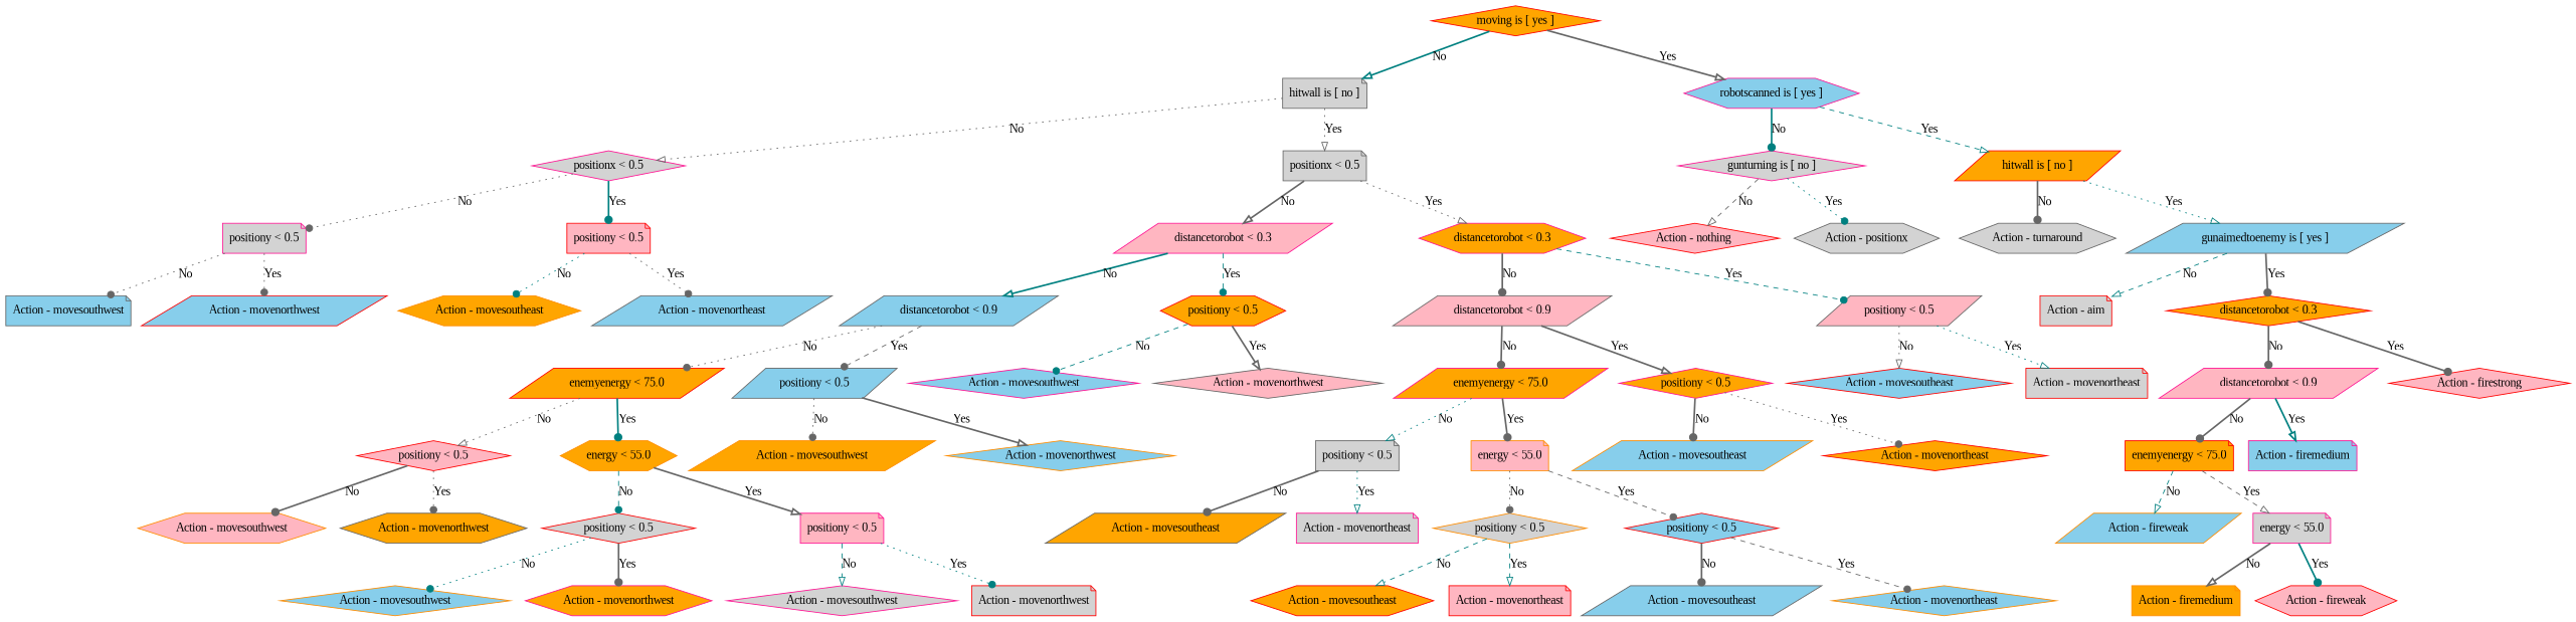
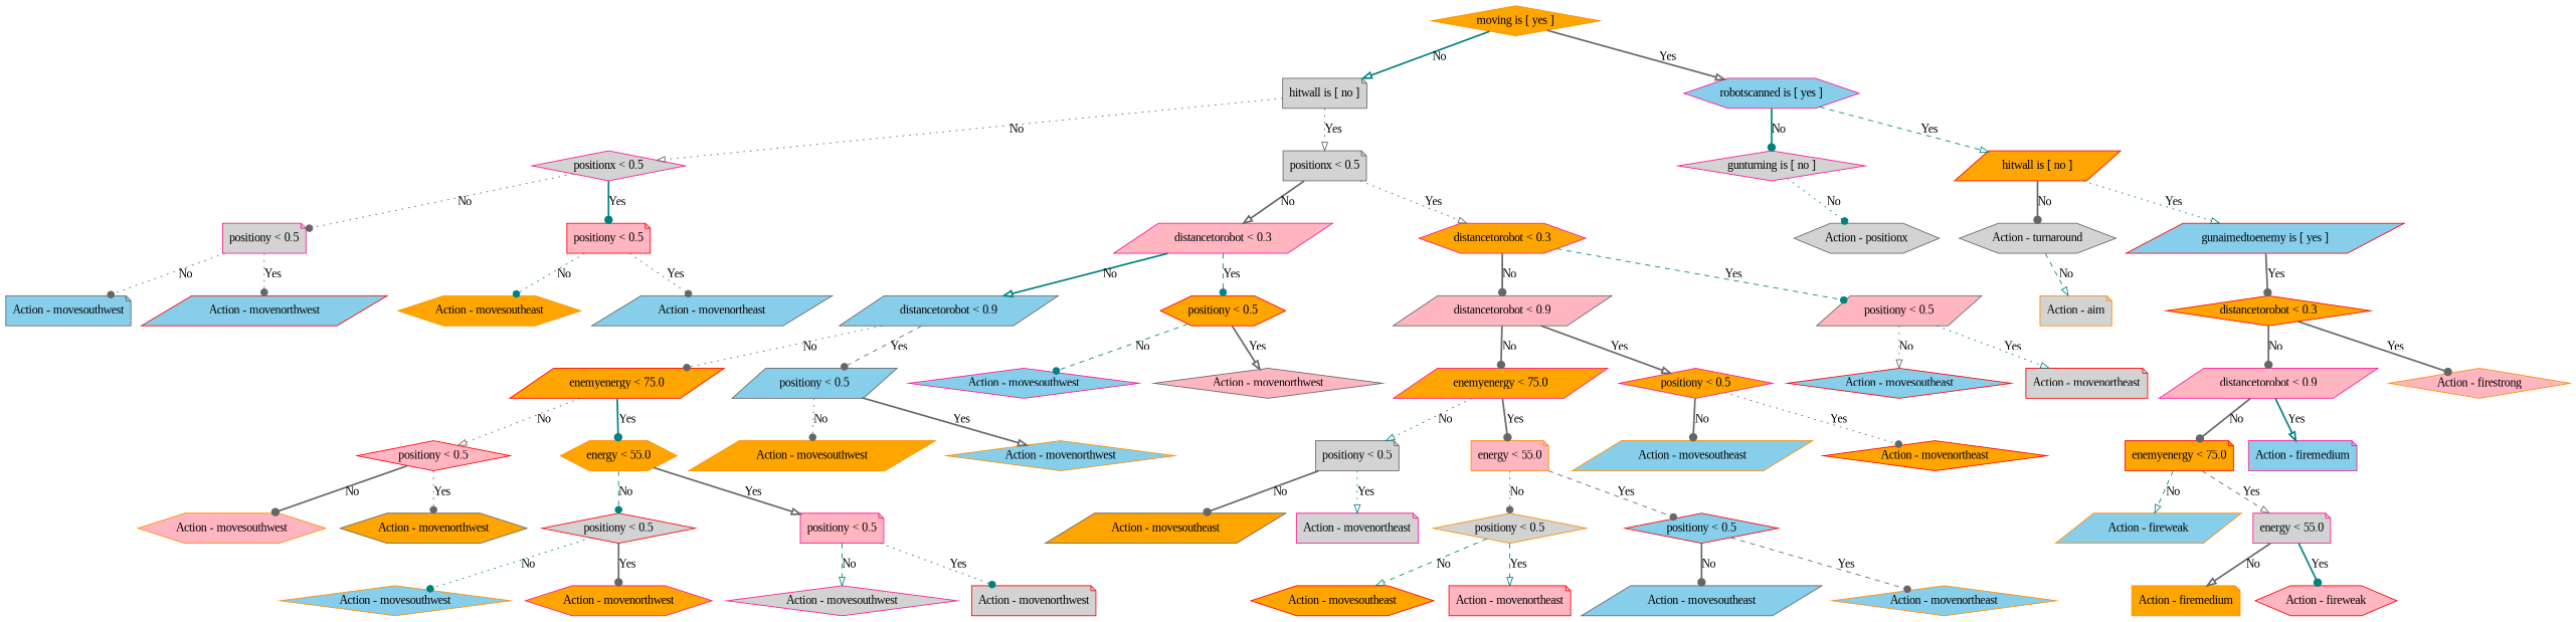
  digraph {
    fontname="Liberation Serif"
    node [color=red fillcolor=orange fontname="Liberation Serif" shape=diamond style=filled]
    edge [arrowhead=dot color=gray40 fontname="Liberation Serif" style=bold]
-   n1 [label="moving is [ yes ]"]
+   n1 [color=darkorange label="moving is [ yes ]"]
    n2 [color=gray40 fillcolor=lightgrey label="hitwall is [ no ]" shape=note]
    n3 [color=deeppink fillcolor=skyblue label="robotscanned is [ yes ]" shape=hexagon]
    n4 [color=deeppink fillcolor=lightgrey label="positionx < 0.5"]
    n5 [color=gray40 fillcolor=lightgrey label="positionx < 0.5" shape=note]
    n6 [color=deeppink fillcolor=lightgrey label="gunturning is [ no ]"]
    n7 [label="hitwall is [ no ]" shape=parallelogram]
    n8 [color=deeppink fillcolor=lightgrey label="positiony < 0.5" shape=note]
    n9 [fillcolor=lightpink label="positiony < 0.5" shape=note]
    n10 [color=deeppink fillcolor=lightpink label="distancetorobot < 0.3" shape=parallelogram]
    n11 [color=deeppink label="distancetorobot < 0.3" shape=hexagon]
-   n12 [fillcolor=lightpink label="Action - nothing "]
    n13 [color=gray40 fillcolor=lightgrey label="Action - positionx" shape=hexagon]
    n14 [color=gray40 fillcolor=lightgrey label="Action - turnaround" shape=hexagon]
-   n15 [color=gray40 fillcolor=skyblue label="gunaimedtoenemy is [ yes ]" shape=parallelogram]
+   n15 [fillcolor=skyblue label="gunaimedtoenemy is [ yes ]" shape=parallelogram]
    n16 [color=gray40 fillcolor=skyblue label="Action - movesouthwest" shape=note]
    n17 [fillcolor=skyblue label="Action - movenorthwest" shape=parallelogram]
    n18 [color=darkorange label="Action - movesoutheast" shape=hexagon]
    n19 [color=gray40 fillcolor=skyblue label="Action - movenortheast" shape=parallelogram]
    n20 [color=gray40 fillcolor=skyblue label="distancetorobot < 0.9" shape=parallelogram]
    n21 [label="positiony < 0.5" shape=hexagon]
    n22 [color=gray40 fillcolor=lightpink label="distancetorobot < 0.9" shape=parallelogram]
    n23 [color=gray40 fillcolor=lightpink label="positiony < 0.5" shape=parallelogram]
-   n24 [fillcolor=lightgrey label="Action - aim" shape=note]
+   n24 [color=darkorange fillcolor=lightgrey label="Action - aim" shape=note]
    n25 [label="distancetorobot < 0.3"]
    n26 [label="enemyenergy < 75.0" shape=parallelogram]
    n27 [color=gray40 fillcolor=skyblue label="positiony < 0.5" shape=parallelogram]
    n28 [color=deeppink fillcolor=skyblue label="Action - movesouthwest"]
    n29 [color=gray40 fillcolor=lightpink label="Action - movenorthwest"]
    n30 [color=deeppink label="enemyenergy < 75.0" shape=parallelogram]
    n31 [color=deeppink label="positiony < 0.5"]
    n32 [fillcolor=skyblue label="Action - movesoutheast"]
    n33 [fillcolor=lightgrey label="Action - movenortheast" shape=note]
    n34 [color=deeppink fillcolor=lightpink label="distancetorobot < 0.9" shape=parallelogram]
-   n35 [fillcolor=lightpink label="Action - firestrong"]
+   n35 [color=darkorange fillcolor=lightpink label="Action - firestrong"]
    n36 [fillcolor=lightpink label="positiony < 0.5"]
    n37 [color=darkorange label="energy < 55.0" shape=hexagon]
    n38 [color=darkorange label="Action - movesouthwest" shape=parallelogram]
    n39 [color=darkorange fillcolor=skyblue label="Action - movenorthwest"]
    n40 [color=gray40 fillcolor=lightgrey label="positiony < 0.5" shape=note]
    n41 [color=darkorange fillcolor=lightpink label="energy < 55.0" shape=note]
    n42 [color=darkorange fillcolor=skyblue label="Action - movesoutheast" shape=parallelogram]
    n43 [label="Action - movenortheast"]
    n44 [label="enemyenergy < 75.0" shape=note]
    n45 [color=deeppink fillcolor=skyblue label="Action - firemedium" shape=note]
    n46 [color=darkorange fillcolor=lightpink label="Action - movesouthwest" shape=hexagon]
    n47 [color=gray40 label="Action - movenorthwest" shape=hexagon]
    n48 [fillcolor=lightgrey label="positiony < 0.5"]
    n49 [color=deeppink fillcolor=lightpink label="positiony < 0.5" shape=note]
    n50 [color=gray40 label="Action - movesoutheast" shape=parallelogram]
    n51 [color=deeppink fillcolor=lightgrey label="Action - movenortheast" shape=note]
    n52 [color=darkorange fillcolor=lightgrey label="positiony < 0.5"]
    n53 [fillcolor=skyblue label="positiony < 0.5"]
    n54 [color=darkorange fillcolor=skyblue label="Action - fireweak" shape=parallelogram]
    n55 [color=deeppink fillcolor=lightgrey label="energy < 55.0" shape=note]
    n56 [color=darkorange fillcolor=skyblue label="Action - movesouthwest"]
    n57 [color=deeppink label="Action - movenorthwest" shape=hexagon]
    n58 [color=deeppink fillcolor=lightgrey label="Action - movesouthwest"]
    n59 [fillcolor=lightgrey label="Action - movenorthwest" shape=note]
    n60 [label="Action - movesoutheast" shape=hexagon]
    n61 [fillcolor=lightpink label="Action - movenortheast" shape=note]
    n62 [color=gray40 fillcolor=skyblue label="Action - movesoutheast" shape=parallelogram]
    n63 [color=darkorange fillcolor=skyblue label="Action - movenortheast"]
    n64 [color=darkorange label="Action - firemedium" shape=note]
    n65 [fillcolor=lightpink label="Action - fireweak" shape=hexagon]
    n1 -> n2 [arrowhead=onormal color=teal label=No]
    n1 -> n3 [arrowhead=onormal label=Yes]
    n2 -> n4 [arrowhead=onormal label=No style=dotted]
    n2 -> n5 [arrowhead=onormal label=Yes style=dotted]
    n3 -> n6 [color=teal label=No]
    n3 -> n7 [arrowhead=onormal color=teal label=Yes style=dashed]
    n4 -> n8 [label=No style=dotted]
    n4 -> n9 [color=teal label=Yes]
    n5 -> n10 [arrowhead=onormal label=No]
    n5 -> n11 [arrowhead=onormal label=Yes style=dotted]
-   n6 -> n12 [arrowhead=onormal label=No style=dashed]
-   n6 -> n13 [color=teal label=Yes style=dotted]
+   n6 -> n13 [color=teal label=No style=dotted]
    n7 -> n14 [label=No]
    n7 -> n15 [arrowhead=onormal color=teal label=Yes style=dotted]
    n8 -> n16 [label=No style=dotted]
    n8 -> n17 [label=Yes style=dotted]
    n9 -> n18 [color=teal label=No style=dotted]
    n9 -> n19 [label=Yes style=dotted]
    n10 -> n20 [arrowhead=onormal color=teal label=No]
    n10 -> n21 [color=teal label=Yes style=dashed]
    n11 -> n22 [label=No]
    n11 -> n23 [color=teal label=Yes style=dashed]
-   n15 -> n24 [arrowhead=onormal color=teal label=No style=dashed]
+   n14 -> n24 [arrowhead=onormal color=teal label=No style=dashed]
    n15 -> n25 [label=Yes]
    n20 -> n26 [label=No style=dotted]
    n20 -> n27 [label=Yes style=dashed]
    n21 -> n28 [color=teal label=No style=dashed]
    n21 -> n29 [arrowhead=onormal label=Yes]
    n22 -> n30 [label=No]
    n22 -> n31 [arrowhead=onormal label=Yes]
    n23 -> n32 [arrowhead=onormal label=No style=dotted]
    n23 -> n33 [arrowhead=onormal color=teal label=Yes style=dotted]
    n25 -> n34 [label=No]
    n25 -> n35 [label=Yes]
    n26 -> n36 [arrowhead=onormal label=No style=dotted]
    n26 -> n37 [color=teal label=Yes]
    n27 -> n38 [label=No style=dotted]
    n27 -> n39 [arrowhead=onormal label=Yes]
    n30 -> n40 [arrowhead=onormal color=teal label=No style=dotted]
    n30 -> n41 [label=Yes]
    n31 -> n42 [label=No]
    n31 -> n43 [label=Yes style=dotted]
    n34 -> n44 [label=No]
    n34 -> n45 [arrowhead=onormal color=teal label=Yes]
    n36 -> n46 [label=No]
    n36 -> n47 [label=Yes style=dotted]
    n37 -> n48 [color=teal label=No style=dashed]
    n37 -> n49 [arrowhead=onormal label=Yes]
    n40 -> n50 [label=No]
    n40 -> n51 [arrowhead=onormal color=teal label=Yes style=dotted]
    n41 -> n52 [label=No style=dotted]
    n41 -> n53 [label=Yes style=dashed]
    n44 -> n54 [arrowhead=onormal color=teal label=No style=dashed]
    n44 -> n55 [arrowhead=onormal label=Yes style=dashed]
    n48 -> n56 [color=teal label=No style=dotted]
    n48 -> n57 [label=Yes]
    n49 -> n58 [arrowhead=onormal color=teal label=No style=dashed]
    n49 -> n59 [color=teal label=Yes style=dotted]
    n52 -> n60 [arrowhead=onormal color=teal label=No style=dashed]
    n52 -> n61 [arrowhead=onormal color=teal label=Yes style=dashed]
    n53 -> n62 [label=No]
    n53 -> n63 [label=Yes style=dashed]
    n55 -> n64 [arrowhead=onormal label=No]
    n55 -> n65 [color=teal label=Yes]
  }
